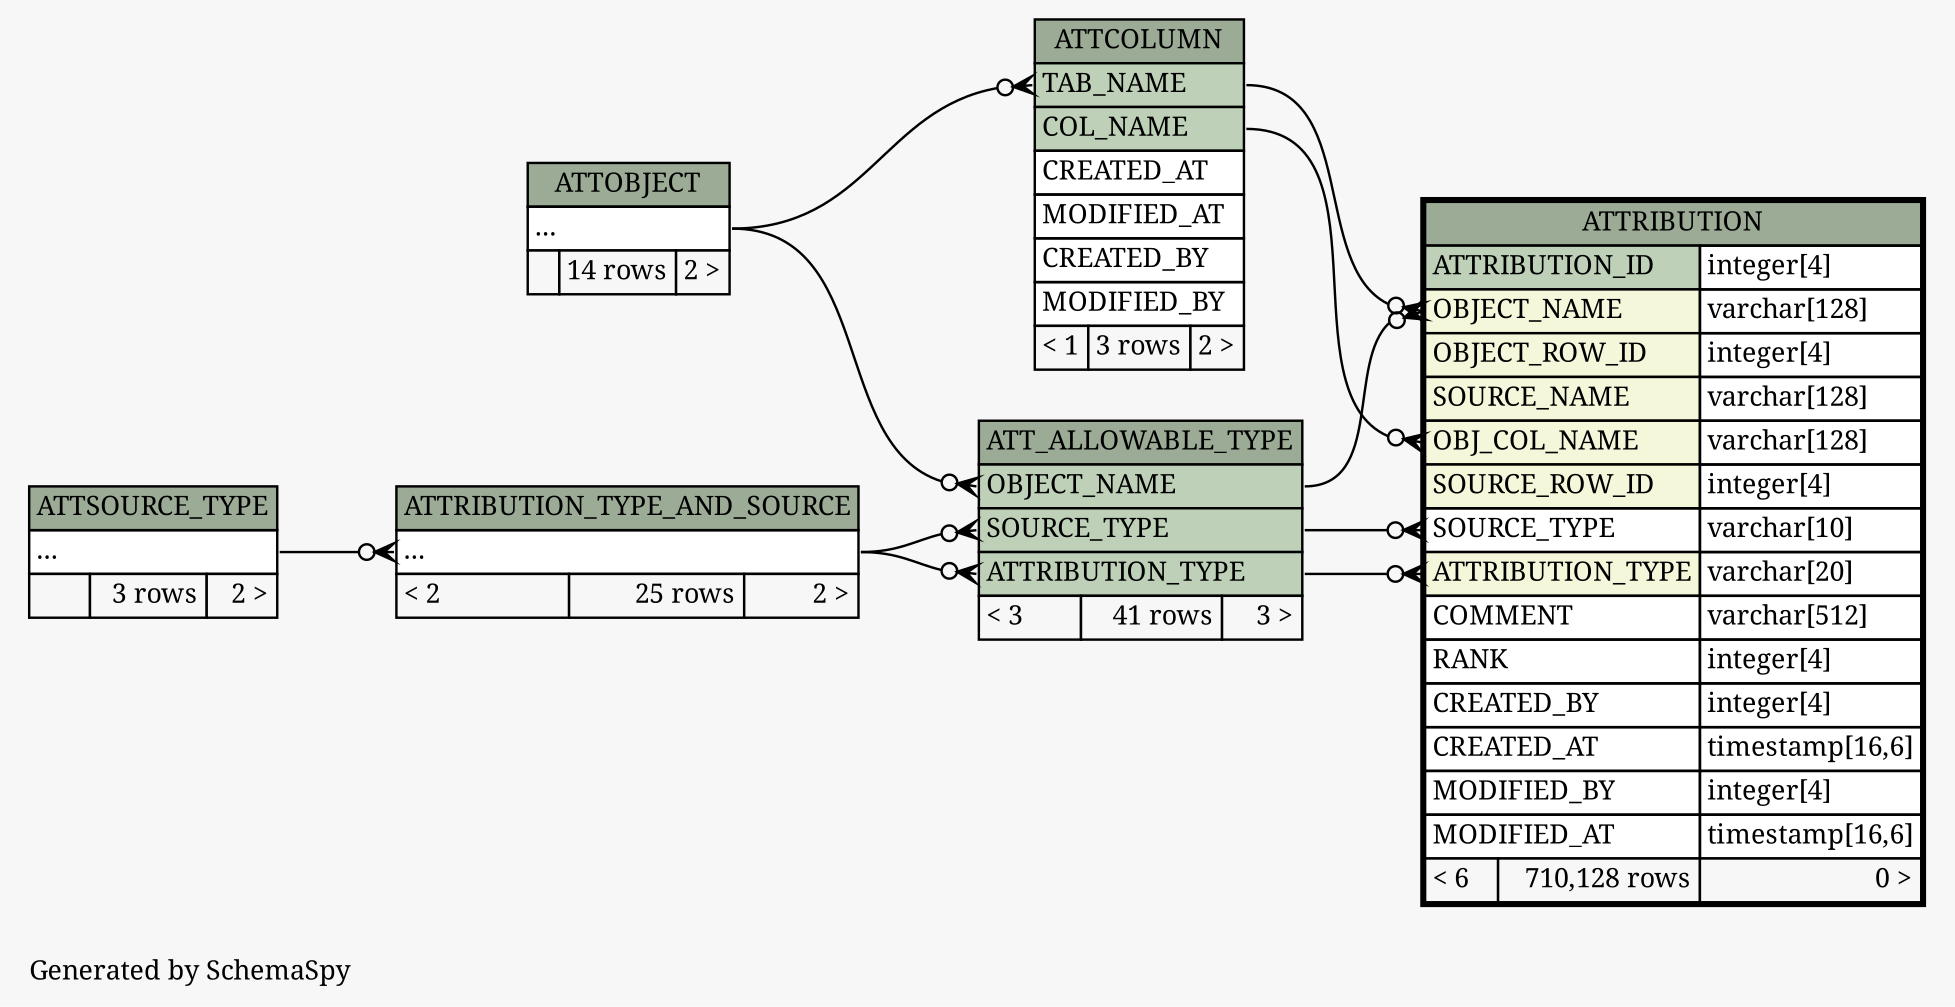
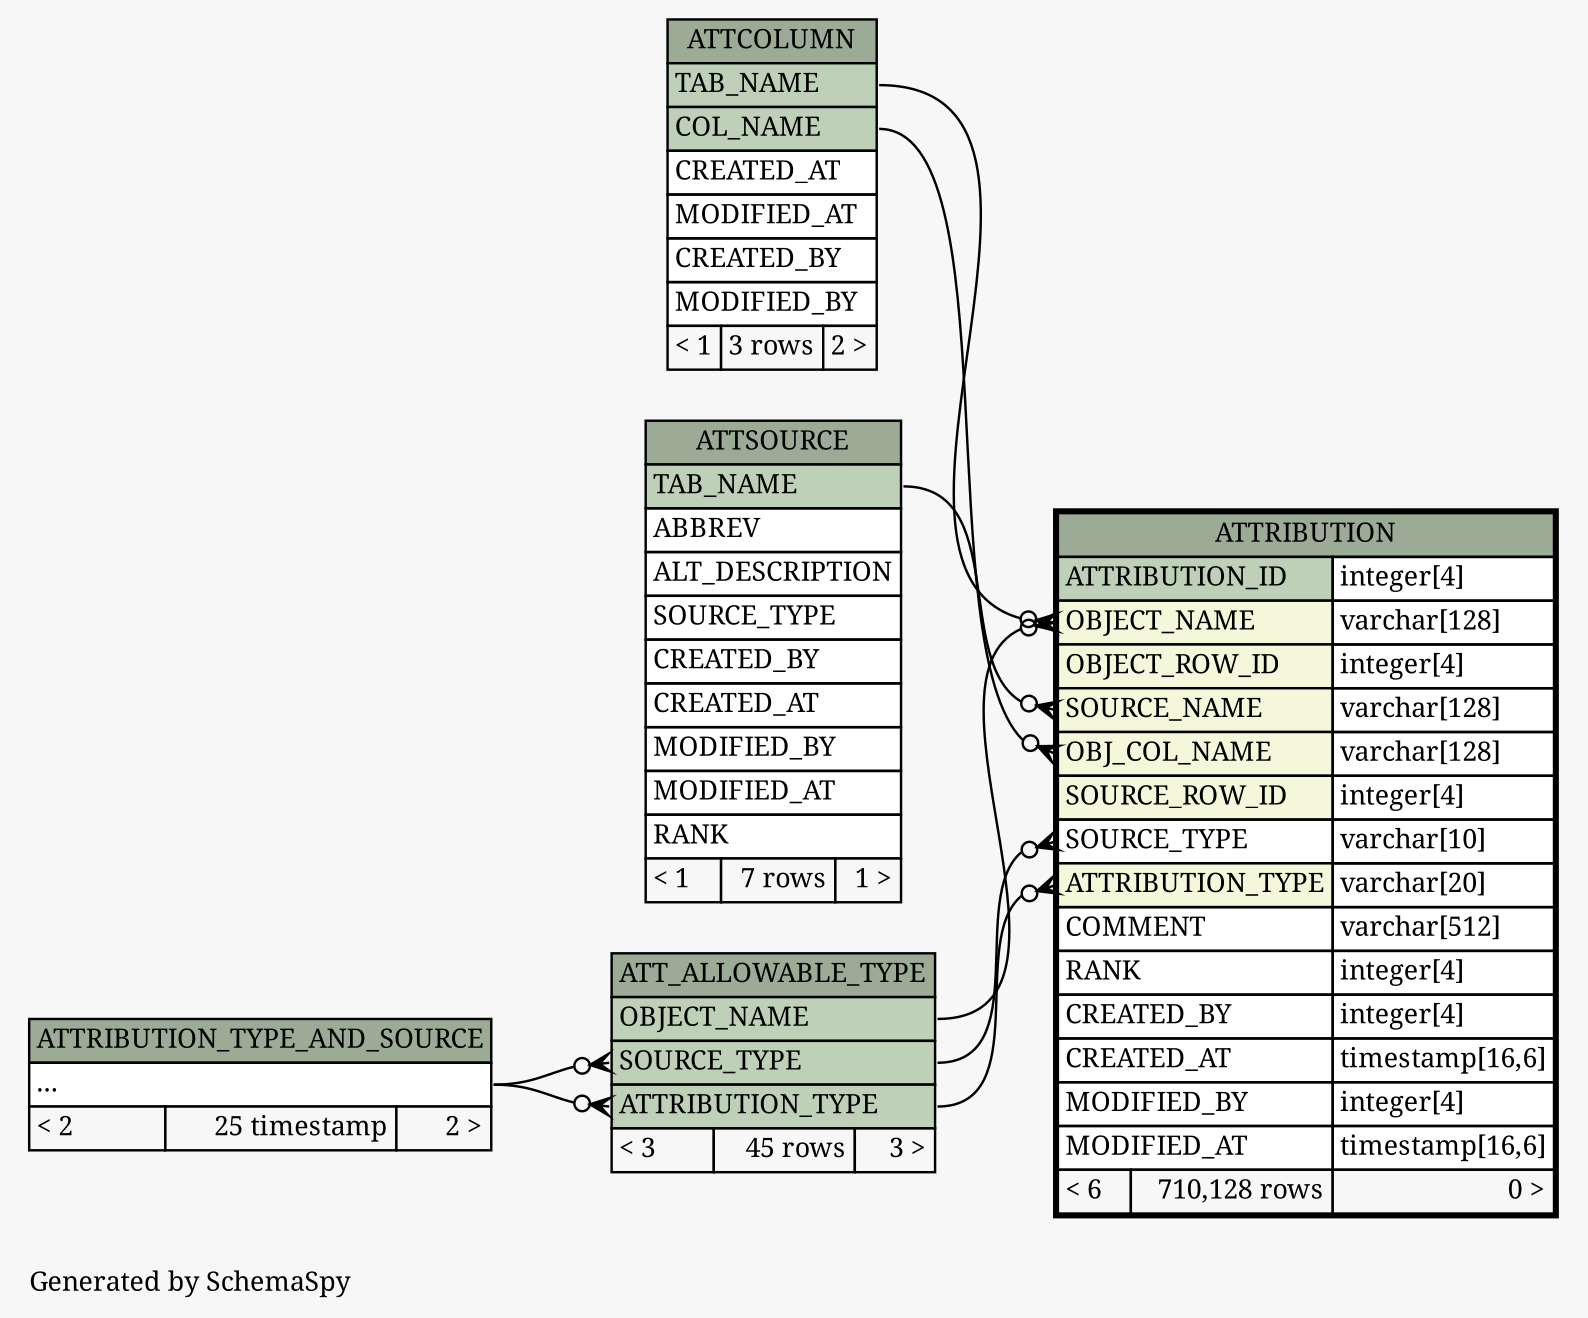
  digraph {
    bgcolor="#f7f7f7"
    fontname="Noto Serif"
    fontsize=11
    label="\nGenerated by SchemaSpy"
    labeljust=l
    nodesep=0.18
    rankdir=RL
    ranksep=0.46
    node [fontname="Noto Serif" fontsize=11 shape=plaintext]
    edge [arrowhead=none arrowsize=0.8 arrowtail=crowodot dir=back fontname="Noto Serif" headport="elipses:e" tailport="OBJECT_NAME:w"]
-   n1 [label=<     <TABLE BORDER="0" CELLBORDER="1" CELLSPACING="0" BGCOLOR="#ffffff">       <TR><TD COLSPAN="3" BGCOLOR="#9bab96" ALIGN="CENTER">ATT_ALLOWABLE_TYPE</TD></TR>       <TR><TD PORT="OBJECT_NAME" COLSPAN="3" BGCOLOR="#bed1b8" ALIGN="LEFT">OBJECT_NAME</TD></TR>       <TR><TD PORT="SOURCE_TYPE" COLSPAN="3" BGCOLOR="#bed1b8" ALIGN="LEFT">SOURCE_TYPE</TD></TR>       <TR><TD PORT="ATTRIBUTION_TYPE" COLSPAN="3" BGCOLOR="#bed1b8" ALIGN="LEFT">ATTRIBUTION_TYPE</TD></TR>       <TR><TD ALIGN="LEFT" BGCOLOR="#f7f7f7">&lt; 3</TD><TD ALIGN="RIGHT" BGCOLOR="#f7f7f7">41 rows</TD><TD ALIGN="RIGHT" BGCOLOR="#f7f7f7">3 &gt;</TD></TR>     </TABLE>>]
-   n2 [label=<     <TABLE BORDER="0" CELLBORDER="1" CELLSPACING="0" BGCOLOR="#ffffff">       <TR><TD COLSPAN="3" BGCOLOR="#9bab96" ALIGN="CENTER">ATTRIBUTION_TYPE_AND_SOURCE</TD></TR>       <TR><TD PORT="elipses" COLSPAN="3" ALIGN="LEFT">...</TD></TR>       <TR><TD ALIGN="LEFT" BGCOLOR="#f7f7f7">&lt; 2</TD><TD ALIGN="RIGHT" BGCOLOR="#f7f7f7">25 rows</TD><TD ALIGN="RIGHT" BGCOLOR="#f7f7f7">2 &gt;</TD></TR>     </TABLE>>]
-   n3 [label=<     <TABLE BORDER="0" CELLBORDER="1" CELLSPACING="0" BGCOLOR="#ffffff">       <TR><TD COLSPAN="3" BGCOLOR="#9bab96" ALIGN="CENTER">ATTOBJECT</TD></TR>       <TR><TD PORT="elipses" COLSPAN="3" ALIGN="LEFT">...</TD></TR>       <TR><TD ALIGN="LEFT" BGCOLOR="#f7f7f7">  </TD><TD ALIGN="RIGHT" BGCOLOR="#f7f7f7">14 rows</TD><TD ALIGN="RIGHT" BGCOLOR="#f7f7f7">2 &gt;</TD></TR>     </TABLE>>]
-   n4 [label=<     <TABLE BORDER="0" CELLBORDER="1" CELLSPACING="0" BGCOLOR="#ffffff">       <TR><TD COLSPAN="3" BGCOLOR="#9bab96" ALIGN="CENTER">ATTSOURCE_TYPE</TD></TR>       <TR><TD PORT="elipses" COLSPAN="3" ALIGN="LEFT">...</TD></TR>       <TR><TD ALIGN="LEFT" BGCOLOR="#f7f7f7">  </TD><TD ALIGN="RIGHT" BGCOLOR="#f7f7f7">3 rows</TD><TD ALIGN="RIGHT" BGCOLOR="#f7f7f7">2 &gt;</TD></TR>     </TABLE>>]
+   n1 [label=<     <TABLE BORDER="0" CELLBORDER="1" CELLSPACING="0" BGCOLOR="#ffffff">       <TR><TD COLSPAN="3" BGCOLOR="#9bab96" ALIGN="CENTER">ATT_ALLOWABLE_TYPE</TD></TR>       <TR><TD PORT="OBJECT_NAME" COLSPAN="3" BGCOLOR="#bed1b8" ALIGN="LEFT">OBJECT_NAME</TD></TR>       <TR><TD PORT="SOURCE_TYPE" COLSPAN="3" BGCOLOR="#bed1b8" ALIGN="LEFT">SOURCE_TYPE</TD></TR>       <TR><TD PORT="ATTRIBUTION_TYPE" COLSPAN="3" BGCOLOR="#bed1b8" ALIGN="LEFT">ATTRIBUTION_TYPE</TD></TR>       <TR><TD ALIGN="LEFT" BGCOLOR="#f7f7f7">&lt; 3</TD><TD ALIGN="RIGHT" BGCOLOR="#f7f7f7">45 rows</TD><TD ALIGN="RIGHT" BGCOLOR="#f7f7f7">3 &gt;</TD></TR>     </TABLE>>]
+   n2 [label=<     <TABLE BORDER="0" CELLBORDER="1" CELLSPACING="0" BGCOLOR="#ffffff">       <TR><TD COLSPAN="3" BGCOLOR="#9bab96" ALIGN="CENTER">ATTRIBUTION_TYPE_AND_SOURCE</TD></TR>       <TR><TD PORT="elipses" COLSPAN="3" ALIGN="LEFT">...</TD></TR>       <TR><TD ALIGN="LEFT" BGCOLOR="#f7f7f7">&lt; 2</TD><TD ALIGN="RIGHT" BGCOLOR="#f7f7f7">25 timestamp</TD><TD ALIGN="RIGHT" BGCOLOR="#f7f7f7">2 &gt;</TD></TR>     </TABLE>>]
    n5 [label=<     <TABLE BORDER="0" CELLBORDER="1" CELLSPACING="0" BGCOLOR="#ffffff">       <TR><TD COLSPAN="3" BGCOLOR="#9bab96" ALIGN="CENTER">ATTCOLUMN</TD></TR>       <TR><TD PORT="TAB_NAME" COLSPAN="3" BGCOLOR="#bed1b8" ALIGN="LEFT">TAB_NAME</TD></TR>       <TR><TD PORT="COL_NAME" COLSPAN="3" BGCOLOR="#bed1b8" ALIGN="LEFT">COL_NAME</TD></TR>       <TR><TD PORT="CREATED_AT" COLSPAN="3" ALIGN="LEFT">CREATED_AT</TD></TR>       <TR><TD PORT="MODIFIED_AT" COLSPAN="3" ALIGN="LEFT">MODIFIED_AT</TD></TR>       <TR><TD PORT="CREATED_BY" COLSPAN="3" ALIGN="LEFT">CREATED_BY</TD></TR>       <TR><TD PORT="MODIFIED_BY" COLSPAN="3" ALIGN="LEFT">MODIFIED_BY</TD></TR>       <TR><TD ALIGN="LEFT" BGCOLOR="#f7f7f7">&lt; 1</TD><TD ALIGN="RIGHT" BGCOLOR="#f7f7f7">3 rows</TD><TD ALIGN="RIGHT" BGCOLOR="#f7f7f7">2 &gt;</TD></TR>     </TABLE>>]
    n6 [label=<     <TABLE BORDER="2" CELLBORDER="1" CELLSPACING="0" BGCOLOR="#ffffff">       <TR><TD COLSPAN="3" BGCOLOR="#9bab96" ALIGN="CENTER">ATTRIBUTION</TD></TR>       <TR><TD PORT="ATTRIBUTION_ID" COLSPAN="2" BGCOLOR="#bed1b8" ALIGN="LEFT">ATTRIBUTION_ID</TD><TD PORT="ATTRIBUTION_ID.type" ALIGN="LEFT">integer[4]</TD></TR>       <TR><TD PORT="OBJECT_NAME" COLSPAN="2" BGCOLOR="#f4f7da" ALIGN="LEFT">OBJECT_NAME</TD><TD PORT="OBJECT_NAME.type" ALIGN="LEFT">varchar[128]</TD></TR>       <TR><TD PORT="OBJECT_ROW_ID" COLSPAN="2" BGCOLOR="#f4f7da" ALIGN="LEFT">OBJECT_ROW_ID</TD><TD PORT="OBJECT_ROW_ID.type" ALIGN="LEFT">integer[4]</TD></TR>       <TR><TD PORT="SOURCE_NAME" COLSPAN="2" BGCOLOR="#f4f7da" ALIGN="LEFT">SOURCE_NAME</TD><TD PORT="SOURCE_NAME.type" ALIGN="LEFT">varchar[128]</TD></TR>       <TR><TD PORT="OBJ_COL_NAME" COLSPAN="2" BGCOLOR="#f4f7da" ALIGN="LEFT">OBJ_COL_NAME</TD><TD PORT="OBJ_COL_NAME.type" ALIGN="LEFT">varchar[128]</TD></TR>       <TR><TD PORT="SOURCE_ROW_ID" COLSPAN="2" BGCOLOR="#f4f7da" ALIGN="LEFT">SOURCE_ROW_ID</TD><TD PORT="SOURCE_ROW_ID.type" ALIGN="LEFT">integer[4]</TD></TR>       <TR><TD PORT="SOURCE_TYPE" COLSPAN="2" ALIGN="LEFT">SOURCE_TYPE</TD><TD PORT="SOURCE_TYPE.type" ALIGN="LEFT">varchar[10]</TD></TR>       <TR><TD PORT="ATTRIBUTION_TYPE" COLSPAN="2" BGCOLOR="#f4f7da" ALIGN="LEFT">ATTRIBUTION_TYPE</TD><TD PORT="ATTRIBUTION_TYPE.type" ALIGN="LEFT">varchar[20]</TD></TR>       <TR><TD PORT="COMMENT" COLSPAN="2" ALIGN="LEFT">COMMENT</TD><TD PORT="COMMENT.type" ALIGN="LEFT">varchar[512]</TD></TR>       <TR><TD PORT="RANK" COLSPAN="2" ALIGN="LEFT">RANK</TD><TD PORT="RANK.type" ALIGN="LEFT">integer[4]</TD></TR>       <TR><TD PORT="CREATED_BY" COLSPAN="2" ALIGN="LEFT">CREATED_BY</TD><TD PORT="CREATED_BY.type" ALIGN="LEFT">integer[4]</TD></TR>       <TR><TD PORT="CREATED_AT" COLSPAN="2" ALIGN="LEFT">CREATED_AT</TD><TD PORT="CREATED_AT.type" ALIGN="LEFT">timestamp[16,6]</TD></TR>       <TR><TD PORT="MODIFIED_BY" COLSPAN="2" ALIGN="LEFT">MODIFIED_BY</TD><TD PORT="MODIFIED_BY.type" ALIGN="LEFT">integer[4]</TD></TR>       <TR><TD PORT="MODIFIED_AT" COLSPAN="2" ALIGN="LEFT">MODIFIED_AT</TD><TD PORT="MODIFIED_AT.type" ALIGN="LEFT">timestamp[16,6]</TD></TR>       <TR><TD ALIGN="LEFT" BGCOLOR="#f7f7f7">&lt; 6</TD><TD ALIGN="RIGHT" BGCOLOR="#f7f7f7">710,128 rows</TD><TD ALIGN="RIGHT" BGCOLOR="#f7f7f7">0 &gt;</TD></TR>     </TABLE>>]
+   n7 [label=<     <TABLE BORDER="0" CELLBORDER="1" CELLSPACING="0" BGCOLOR="#ffffff">       <TR><TD COLSPAN="3" BGCOLOR="#9bab96" ALIGN="CENTER">ATTSOURCE</TD></TR>       <TR><TD PORT="TAB_NAME" COLSPAN="3" BGCOLOR="#bed1b8" ALIGN="LEFT">TAB_NAME</TD></TR>       <TR><TD PORT="ABBREV" COLSPAN="3" ALIGN="LEFT">ABBREV</TD></TR>       <TR><TD PORT="ALT_DESCRIPTION" COLSPAN="3" ALIGN="LEFT">ALT_DESCRIPTION</TD></TR>       <TR><TD PORT="SOURCE_TYPE" COLSPAN="3" ALIGN="LEFT">SOURCE_TYPE</TD></TR>       <TR><TD PORT="CREATED_BY" COLSPAN="3" ALIGN="LEFT">CREATED_BY</TD></TR>       <TR><TD PORT="CREATED_AT" COLSPAN="3" ALIGN="LEFT">CREATED_AT</TD></TR>       <TR><TD PORT="MODIFIED_BY" COLSPAN="3" ALIGN="LEFT">MODIFIED_BY</TD></TR>       <TR><TD PORT="MODIFIED_AT" COLSPAN="3" ALIGN="LEFT">MODIFIED_AT</TD></TR>       <TR><TD PORT="RANK" COLSPAN="3" ALIGN="LEFT">RANK</TD></TR>       <TR><TD ALIGN="LEFT" BGCOLOR="#f7f7f7">&lt; 1</TD><TD ALIGN="RIGHT" BGCOLOR="#f7f7f7">7 rows</TD><TD ALIGN="RIGHT" BGCOLOR="#f7f7f7">1 &gt;</TD></TR>     </TABLE>>]
    n1 -> n2 [tailport="ATTRIBUTION_TYPE:w"]
    n1 -> n2 [tailport="SOURCE_TYPE:w"]
-   n1 -> n3
-   n2 -> n4 [tailport="elipses:w"]
-   n5 -> n3 [tailport="TAB_NAME:w"]
    n6 -> n1 [headport="ATTRIBUTION_TYPE:e" tailport="ATTRIBUTION_TYPE:w"]
    n6 -> n1 [headport="OBJECT_NAME:e"]
    n6 -> n1 [headport="SOURCE_TYPE:e" tailport="SOURCE_TYPE:w"]
    n6 -> n5 [headport="COL_NAME:e" tailport="OBJ_COL_NAME:w"]
    n6 -> n5 [headport="TAB_NAME:e"]
+   n6 -> n7 [headport="TAB_NAME:e" tailport="SOURCE_NAME:w"]
  }
